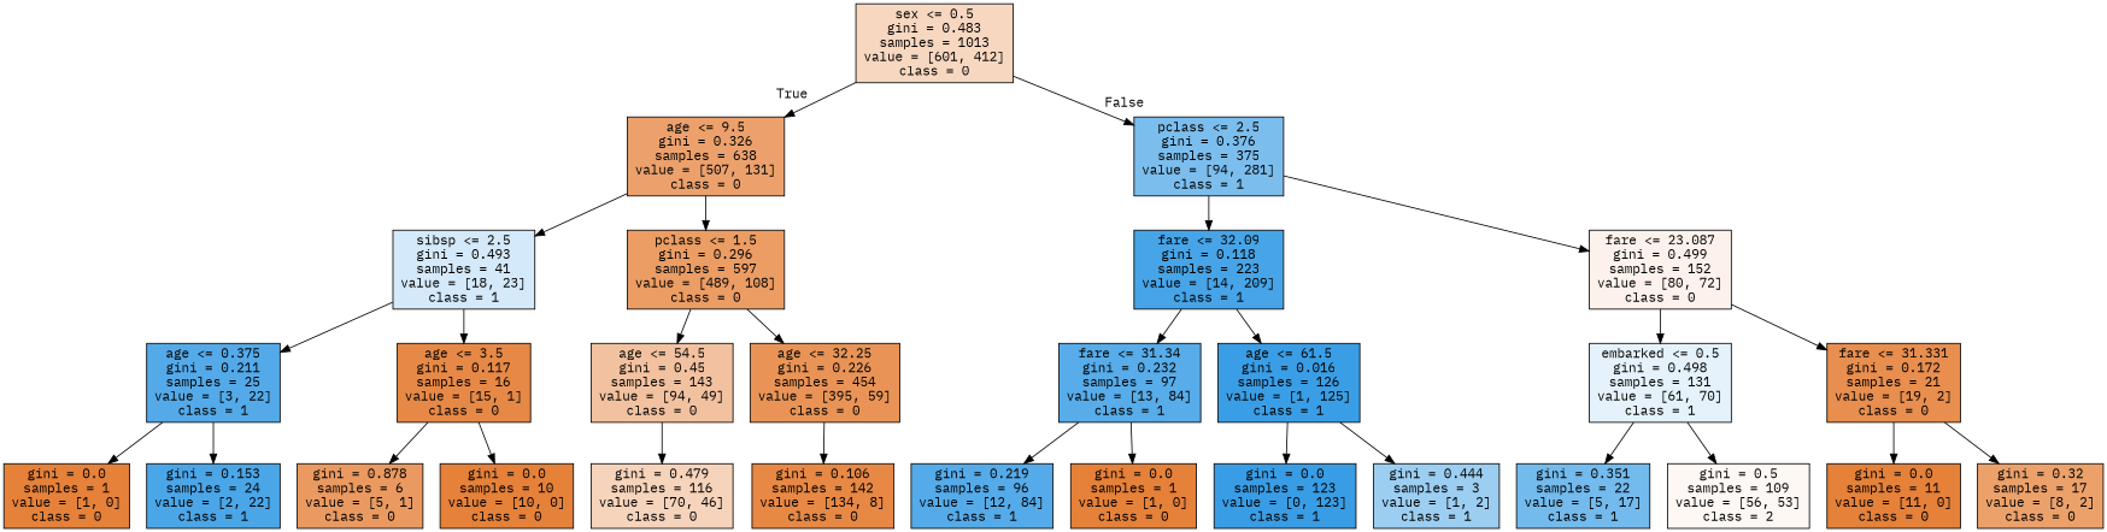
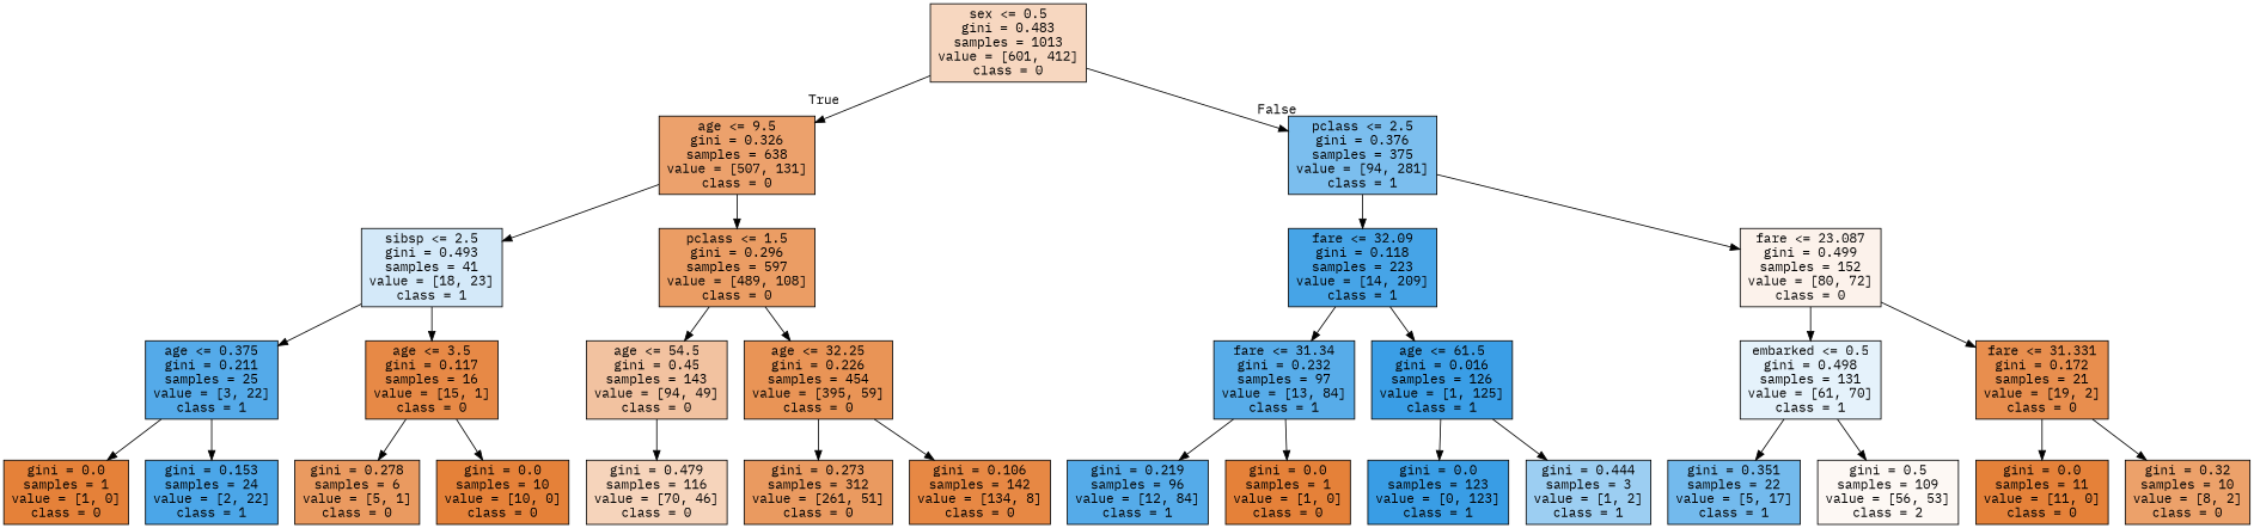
  digraph {
    fontname="IBM Plex Mono"
    ranksep=equally
    splines=polyline
    node [color=black fillcolor="#e58139ff" fontname="IBM Plex Mono" shape=box style=filled]
    edge [fontname="IBM Plex Mono"]
    n1 [fillcolor="#e5813950" label="sex <= 0.5\ngini = 0.483\nsamples = 1013\nvalue = [601, 412]\nclass = 0"]
    n2 [fillcolor="#e58139bd" label="age <= 9.5\ngini = 0.326\nsamples = 638\nvalue = [507, 131]\nclass = 0"]
    n3 [fillcolor="#399de5aa" label="pclass <= 2.5\ngini = 0.376\nsamples = 375\nvalue = [94, 281]\nclass = 1"]
    n4 [fillcolor="#399de537" label="sibsp <= 2.5\ngini = 0.493\nsamples = 41\nvalue = [18, 23]\nclass = 1"]
    n5 [fillcolor="#e58139c7" label="pclass <= 1.5\ngini = 0.296\nsamples = 597\nvalue = [489, 108]\nclass = 0"]
    n6 [fillcolor="#399de5ee" label="fare <= 32.09\ngini = 0.118\nsamples = 223\nvalue = [14, 209]\nclass = 1"]
    n7 [fillcolor="#e5813919" label="fare <= 23.087\ngini = 0.499\nsamples = 152\nvalue = [80, 72]\nclass = 0"]
    n8 [fillcolor="#399de5dc" label="age <= 0.375\ngini = 0.211\nsamples = 25\nvalue = [3, 22]\nclass = 1"]
    n9 [fillcolor="#e58139ee" label="age <= 3.5\ngini = 0.117\nsamples = 16\nvalue = [15, 1]\nclass = 0"]
    n10 [fillcolor="#e581397a" label="age <= 54.5\ngini = 0.45\nsamples = 143\nvalue = [94, 49]\nclass = 0"]
    n11 [fillcolor="#e58139d9" label="age <= 32.25\ngini = 0.226\nsamples = 454\nvalue = [395, 59]\nclass = 0"]
    n12 [fillcolor="#399de5d8" label="fare <= 31.34\ngini = 0.232\nsamples = 97\nvalue = [13, 84]\nclass = 1"]
    n13 [fillcolor="#399de5fd" label="age <= 61.5\ngini = 0.016\nsamples = 126\nvalue = [1, 125]\nclass = 1"]
    n14 [fillcolor="#399de521" label="embarked <= 0.5\ngini = 0.498\nsamples = 131\nvalue = [61, 70]\nclass = 1"]
    n15 [fillcolor="#e58139e4" label="fare <= 31.331\ngini = 0.172\nsamples = 21\nvalue = [19, 2]\nclass = 0"]
    n16 [label="gini = 0.0\nsamples = 1\nvalue = [1, 0]\nclass = 0"]
    n17 [fillcolor="#399de5e8" label="gini = 0.153\nsamples = 24\nvalue = [2, 22]\nclass = 1"]
-   n18 [fillcolor="#e58139cc" label="gini = 0.878\nsamples = 6\nvalue = [5, 1]\nclass = 0"]
+   n18 [fillcolor="#e58139cc" label="gini = 0.278\nsamples = 6\nvalue = [5, 1]\nclass = 0"]
    n19 [label="gini = 0.0\nsamples = 10\nvalue = [10, 0]\nclass = 0"]
    n20 [fillcolor="#e5813957" label="gini = 0.479\nsamples = 116\nvalue = [70, 46]\nclass = 0"]
+   n21 [fillcolor="#e58139cd" label="gini = 0.273\nsamples = 312\nvalue = [261, 51]\nclass = 0"]
    n22 [fillcolor="#e58139f0" label="gini = 0.106\nsamples = 142\nvalue = [134, 8]\nclass = 0"]
    n23 [fillcolor="#399de5db" label="gini = 0.219\nsamples = 96\nvalue = [12, 84]\nclass = 1"]
    n24 [label="gini = 0.0\nsamples = 1\nvalue = [1, 0]\nclass = 0"]
    n25 [fillcolor="#399de5ff" label="gini = 0.0\nsamples = 123\nvalue = [0, 123]\nclass = 1"]
    n26 [fillcolor="#399de57f" label="gini = 0.444\nsamples = 3\nvalue = [1, 2]\nclass = 1"]
    n27 [fillcolor="#399de5b4" label="gini = 0.351\nsamples = 22\nvalue = [5, 17]\nclass = 1"]
    n28 [fillcolor="#e581390e" label="gini = 0.5\nsamples = 109\nvalue = [56, 53]\nclass = 2"]
    n29 [label="gini = 0.0\nsamples = 11\nvalue = [11, 0]\nclass = 0"]
-   n30 [fillcolor="#e58139bf" label="gini = 0.32\nsamples = 17\nvalue = [8, 2]\nclass = 0"]
+   n30 [fillcolor="#e58139bf" label="gini = 0.32\nsamples = 10\nvalue = [8, 2]\nclass = 0"]
    subgraph sub_1 {
      rank=same
      n1
    }
    subgraph sub_2 {
      rank=same
      n2
      n3
    }
    subgraph sub_3 {
      rank=same
      n4
      n5
      n6
      n7
    }
    subgraph sub_4 {
      rank=same
      n8
      n9
      n10
      n11
      n12
      n13
      n14
      n15
    }
    subgraph sub_5 {
      rank=same
      n16
      n17
      n18
      n19
      n20
+     n21
      n22
      n23
      n24
      n25
      n26
      n27
      n28
      n29
      n30
    }
    n1 -> n2 [headlabel=True labelangle=45 labeldistance=2.5]
    n1 -> n3 [headlabel=False labelangle=-45 labeldistance=2.5]
    n2 -> n4
    n2 -> n5
    n3 -> n6
    n3 -> n7
    n4 -> n8
    n4 -> n9
    n5 -> n10
    n5 -> n11
    n6 -> n12
    n6 -> n13
    n7 -> n14
    n7 -> n15
    n8 -> n16
    n8 -> n17
    n9 -> n18
    n9 -> n19
    n10 -> n20
+   n11 -> n21
    n11 -> n22
    n12 -> n23
    n12 -> n24
    n13 -> n25
    n13 -> n26
    n14 -> n27
    n14 -> n28
    n15 -> n29
    n15 -> n30
  }
